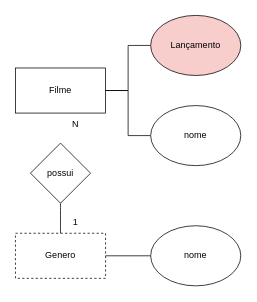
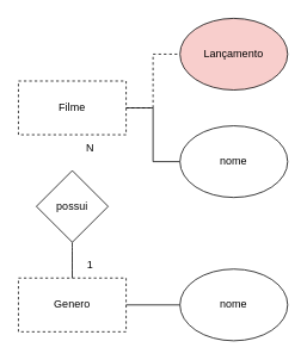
  <mxCell id="0" />
  <mxCell id="1" parent="0" />
- <mxCell id="2" style="edgeStyle=orthogonalEdgeStyle;rounded=0;orthogonalLoop=1;jettySize=auto;html=1;entryX=0;entryY=0.5;entryDx=0;entryDy=0;endArrow=none;endFill=0;" edge="1" parent="1" source="3" target="9"><mxGeometry relative="1" as="geometry" /></mxCell>
- <mxCell id="3" value="Filme" style="rounded=0;whiteSpace=wrap;html=1;" vertex="1" parent="1"><mxGeometry x="20" y="90" width="120" height="60" as="geometry" /></mxCell>
+ <mxCell id="2" style="edgeStyle=orthogonalEdgeStyle;rounded=0;orthogonalLoop=1;jettySize=auto;html=1;entryX=0;entryY=0.5;entryDx=0;entryDy=0;endArrow=none;endFill=0;dashed=1;" edge="1" parent="1" source="3" target="9"><mxGeometry relative="1" as="geometry" /></mxCell>
+ <mxCell id="3" value="Filme" style="rounded=0;whiteSpace=wrap;html=1;dashed=1;" vertex="1" parent="1"><mxGeometry x="20" y="90" width="120" height="60" as="geometry" /></mxCell>
  <mxCell id="4" value="Genero" style="rounded=0;whiteSpace=wrap;html=1;dashed=1;" vertex="1" parent="1"><mxGeometry x="20" y="310" width="120" height="60" as="geometry" /></mxCell>
  <mxCell id="5" style="edgeStyle=orthogonalEdgeStyle;orthogonalLoop=1;jettySize=auto;html=1;entryX=0.5;entryY=0;entryDx=0;entryDy=0;curved=1;endArrow=none;endFill=0;" edge="1" parent="1" source="6" target="4"><mxGeometry relative="1" as="geometry" /></mxCell>
  <mxCell id="6" value="possui" style="rhombus;whiteSpace=wrap;html=1;" vertex="1" parent="1"><mxGeometry x="40" y="190" width="80" height="80" as="geometry" /></mxCell>
  <mxCell id="7" value="1" style="text;html=1;strokeColor=none;fillColor=none;align=center;verticalAlign=middle;whiteSpace=wrap;rounded=0;" vertex="1" parent="1"><mxGeometry x="70" y="280" width="60" height="30" as="geometry" /></mxCell>
  <mxCell id="8" value="N" style="text;html=1;strokeColor=none;fillColor=none;align=center;verticalAlign=middle;whiteSpace=wrap;rounded=0;" vertex="1" parent="1"><mxGeometry x="70" y="150" width="60" height="30" as="geometry" /></mxCell>
  <mxCell id="9" value="Lançamento" style="ellipse;whiteSpace=wrap;html=1;fillColor=#f8cecc;" vertex="1" parent="1"><mxGeometry x="200" y="20" width="120" height="80" as="geometry" /></mxCell>
  <mxCell id="10" style="edgeStyle=orthogonalEdgeStyle;rounded=0;orthogonalLoop=1;jettySize=auto;html=1;entryX=1;entryY=0.5;entryDx=0;entryDy=0;endArrow=none;endFill=0;" edge="1" parent="1" source="11" target="3"><mxGeometry relative="1" as="geometry" /></mxCell>
  <mxCell id="11" value="nome" style="ellipse;whiteSpace=wrap;html=1;" vertex="1" parent="1"><mxGeometry x="200" y="140" width="120" height="80" as="geometry" /></mxCell>
  <mxCell id="12" style="edgeStyle=orthogonalEdgeStyle;rounded=0;orthogonalLoop=1;jettySize=auto;html=1;entryX=1;entryY=0.5;entryDx=0;entryDy=0;endArrow=none;endFill=0;" edge="1" parent="1" source="13" target="4"><mxGeometry relative="1" as="geometry" /></mxCell>
  <mxCell id="13" value="nome" style="ellipse;whiteSpace=wrap;html=1;" vertex="1" parent="1"><mxGeometry x="200" y="300" width="120" height="80" as="geometry" /></mxCell>
